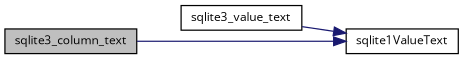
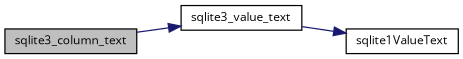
  digraph {
    fontname="Open Sans"
    rankdir=LR
    node [color=black fillcolor=white fontname="Open Sans" fontsize=10 shape=record style=filled]
    edge [color=midnightblue fontname="Open Sans" fontsize=10 labelfontname=Helvetica labelfontsize=10 style=solid]
    n1 [fillcolor=grey75 fontcolor=black height=0.2 label=sqlite3_column_text width=0.4]
    n2 [height=0.2 label=sqlite3_value_text width=0.4]
    n3 [height=0.2 label=sqlite1ValueText width=0.4]
-   n1 -> n3
+   n1 -> n2
    n2 -> n3
  }
